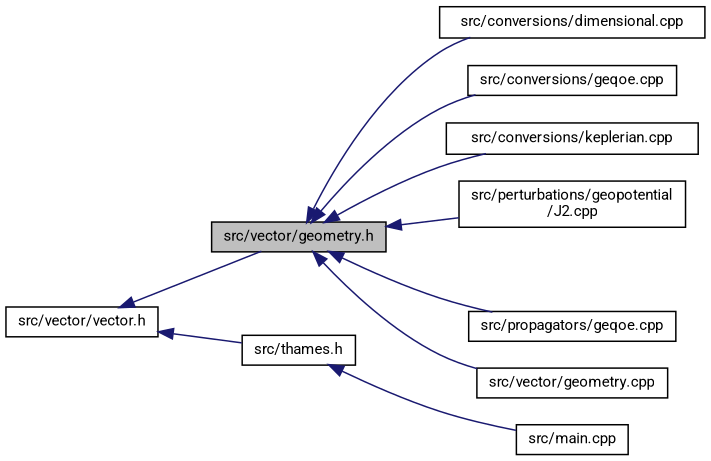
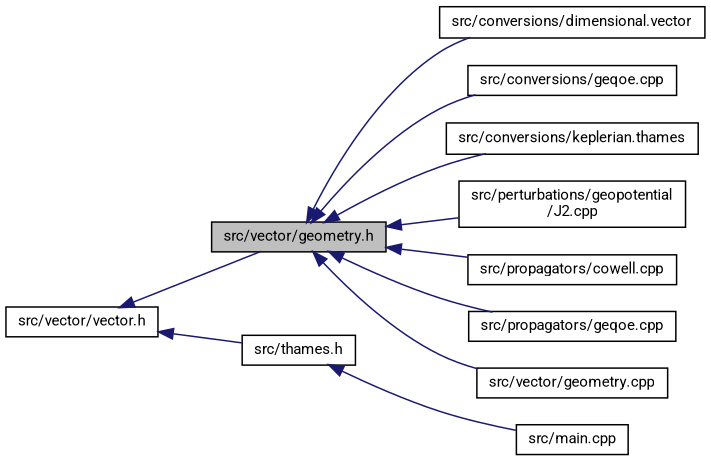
  digraph {
    fontname=Roboto
    rankdir=LR
    node [color=black fillcolor=white fontname=Roboto fontsize=10 shape=record style=filled]
    edge [color=midnightblue dir=back fontname=Roboto fontsize=10 labelfontname=Helvetica labelfontsize=10 style=solid]
    n1 [fillcolor=grey75 fontcolor=black height=0.2 label="src/vector/geometry.h" width=0.4]
-   n2 [height=0.2 label="src/conversions/dimensional.cpp" width=0.4]
+   n2 [height=0.2 label="src/conversions/dimensional.vector" width=0.4]
    n3 [height=0.2 label="src/conversions/geqoe.cpp" width=0.4]
-   n4 [height=0.2 label="src/conversions/keplerian.cpp" width=0.4]
+   n4 [height=0.2 label="src/conversions/keplerian.thames" width=0.4]
    n5 [height=0.2 label="src/perturbations/geopotential\l/J2.cpp" width=0.4]
+   n6 [height=0.2 label="src/propagators/cowell.cpp" width=0.4]
    n7 [height=0.2 label="src/propagators/geqoe.cpp" width=0.4]
    n8 [height=0.2 label="src/vector/geometry.cpp" width=0.4]
    n9 [height=0.2 label="src/vector/vector.h" width=0.4]
    n10 [height=0.2 label="src/thames.h" width=0.4]
    n11 [height=0.2 label="src/main.cpp" width=0.4]
    n1 -> n2
    n1 -> n3
    n1 -> n4
    n1 -> n5
+   n1 -> n6
    n1 -> n7
    n1 -> n8
    n9 -> n1
    n9 -> n10
    n10 -> n11
  }
